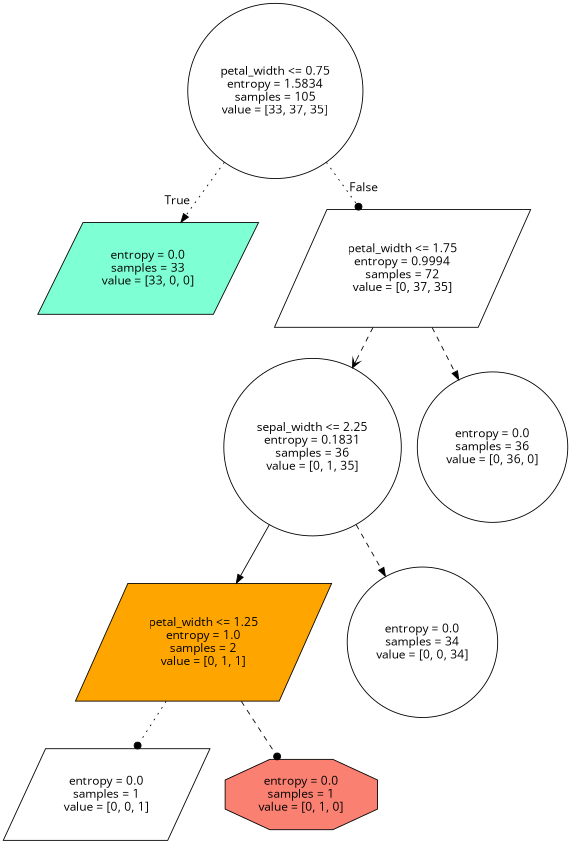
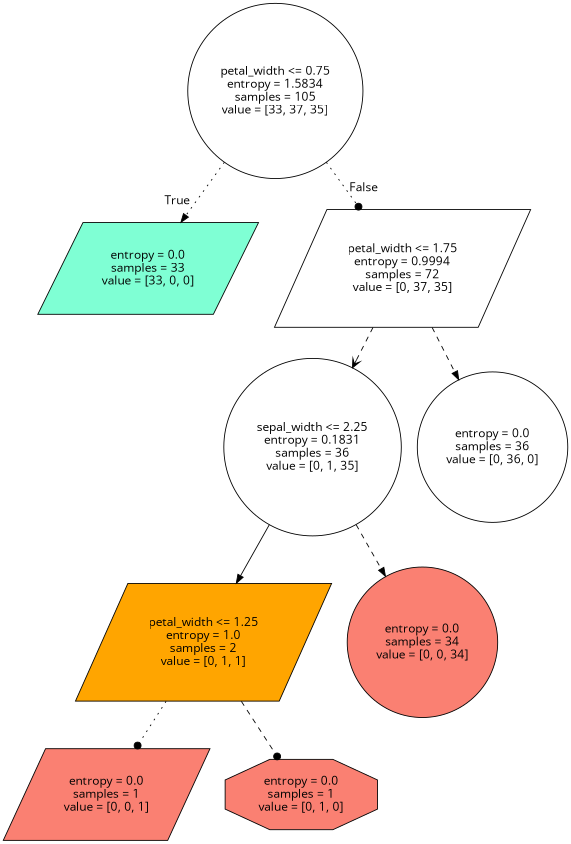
  digraph {
    fontname="Open Sans"
    node [fillcolor=white fontname="Open Sans" shape=circle style=filled]
    edge [arrowhead=normal fontname="Open Sans" style=dashed]
    n1 [label="petal_width <= 0.75\nentropy = 1.5834\nsamples = 105\nvalue = [33, 37, 35]"]
    n2 [fillcolor=aquamarine label="entropy = 0.0\nsamples = 33\nvalue = [33, 0, 0]" shape=parallelogram]
    n3 [label="petal_width <= 1.75\nentropy = 0.9994\nsamples = 72\nvalue = [0, 37, 35]" shape=parallelogram]
    n4 [label="sepal_width <= 2.25\nentropy = 0.1831\nsamples = 36\nvalue = [0, 1, 35]"]
    n5 [label="entropy = 0.0\nsamples = 36\nvalue = [0, 36, 0]"]
    n6 [fillcolor=orange label="petal_width <= 1.25\nentropy = 1.0\nsamples = 2\nvalue = [0, 1, 1]" shape=parallelogram]
-   n7 [label="entropy = 0.0\nsamples = 34\nvalue = [0, 0, 34]"]
-   n8 [label="entropy = 0.0\nsamples = 1\nvalue = [0, 0, 1]" shape=parallelogram]
+   n7 [fillcolor=salmon label="entropy = 0.0\nsamples = 34\nvalue = [0, 0, 34]"]
+   n8 [fillcolor=salmon label="entropy = 0.0\nsamples = 1\nvalue = [0, 0, 1]" shape=parallelogram]
    n9 [fillcolor=salmon label="entropy = 0.0\nsamples = 1\nvalue = [0, 1, 0]" shape=octagon]
    n1 -> n2 [headlabel=True labelangle=45 labeldistance=2.5 style=dotted]
    n1 -> n3 [arrowhead=dot headlabel=False labelangle=-45 labeldistance=2.5 style=dotted]
    n3 -> n4 [arrowhead=vee]
    n3 -> n5
    n4 -> n6 [style=solid]
    n4 -> n7
    n6 -> n8 [arrowhead=dot style=dotted]
    n6 -> n9 [arrowhead=dot]
  }
